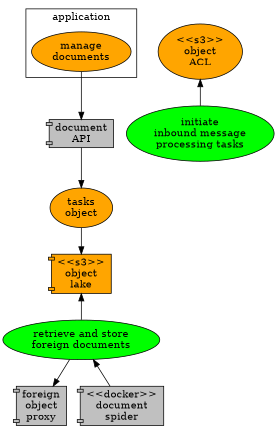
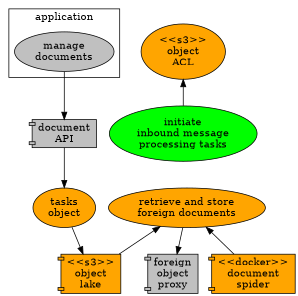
  digraph {
    node [fillcolor=grey shape=ellipse style=filled]
-   n1 [fillcolor=orange label="manage\ndocuments"]
+   n1 [label="manage\ndocuments"]
    n2 [label="document\nAPI" shape=component]
    n3 [fillcolor=orange label="tasks\nobject"]
    n4 [fillcolor=orange label="<<s3>>\nobject\nlake" shape=component]
-   n5 [fillcolor=green label="retrieve and store\nforeign documents"]
+   n5 [fillcolor=orange label="retrieve and store\nforeign documents"]
    n6 [label="foreign\nobject\nproxy" shape=component]
-   n7 [label="<<docker>>\ndocument\nspider" shape=component]
+   n7 [fillcolor=orange label="<<docker>>\ndocument\nspider" shape=component]
    n8 [fillcolor=orange label="<<s3>>\nobject\nACL"]
    n9 [fillcolor=green label="initiate\ninbound message\nprocessing tasks"]
    subgraph cluster_1 {
      label=application
      n1
    }
    n1 -> n2
    n2 -> n3
    n3 -> n4
-   n4 -> n5 [dir=back]
+   n5 -> n4 [dir=back]
    n5 -> n6
    n5 -> n7 [dir=back]
    n8 -> n9 [dir=back]
  }
